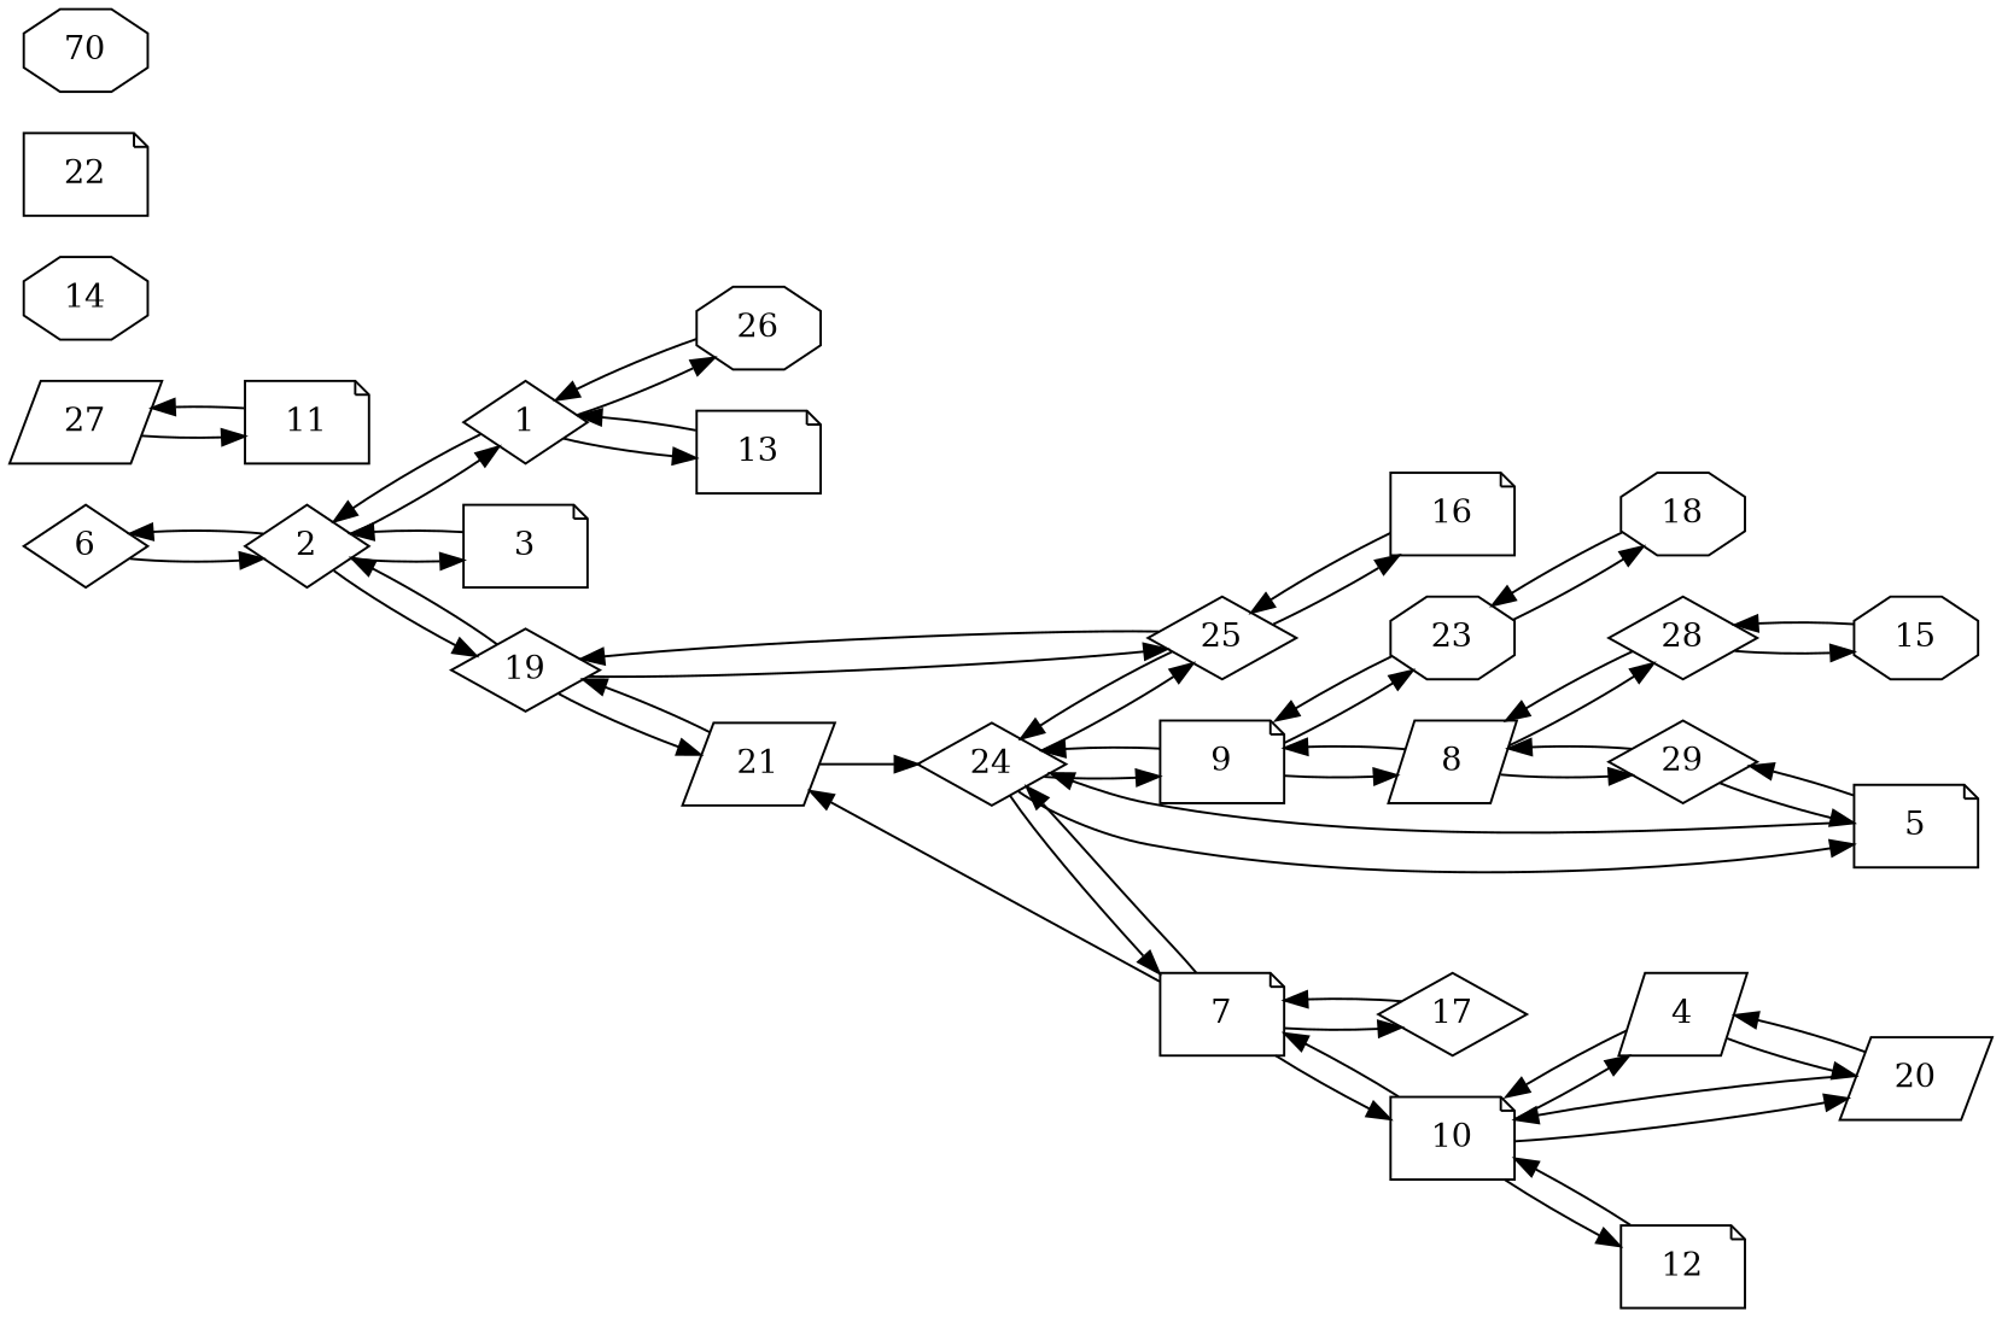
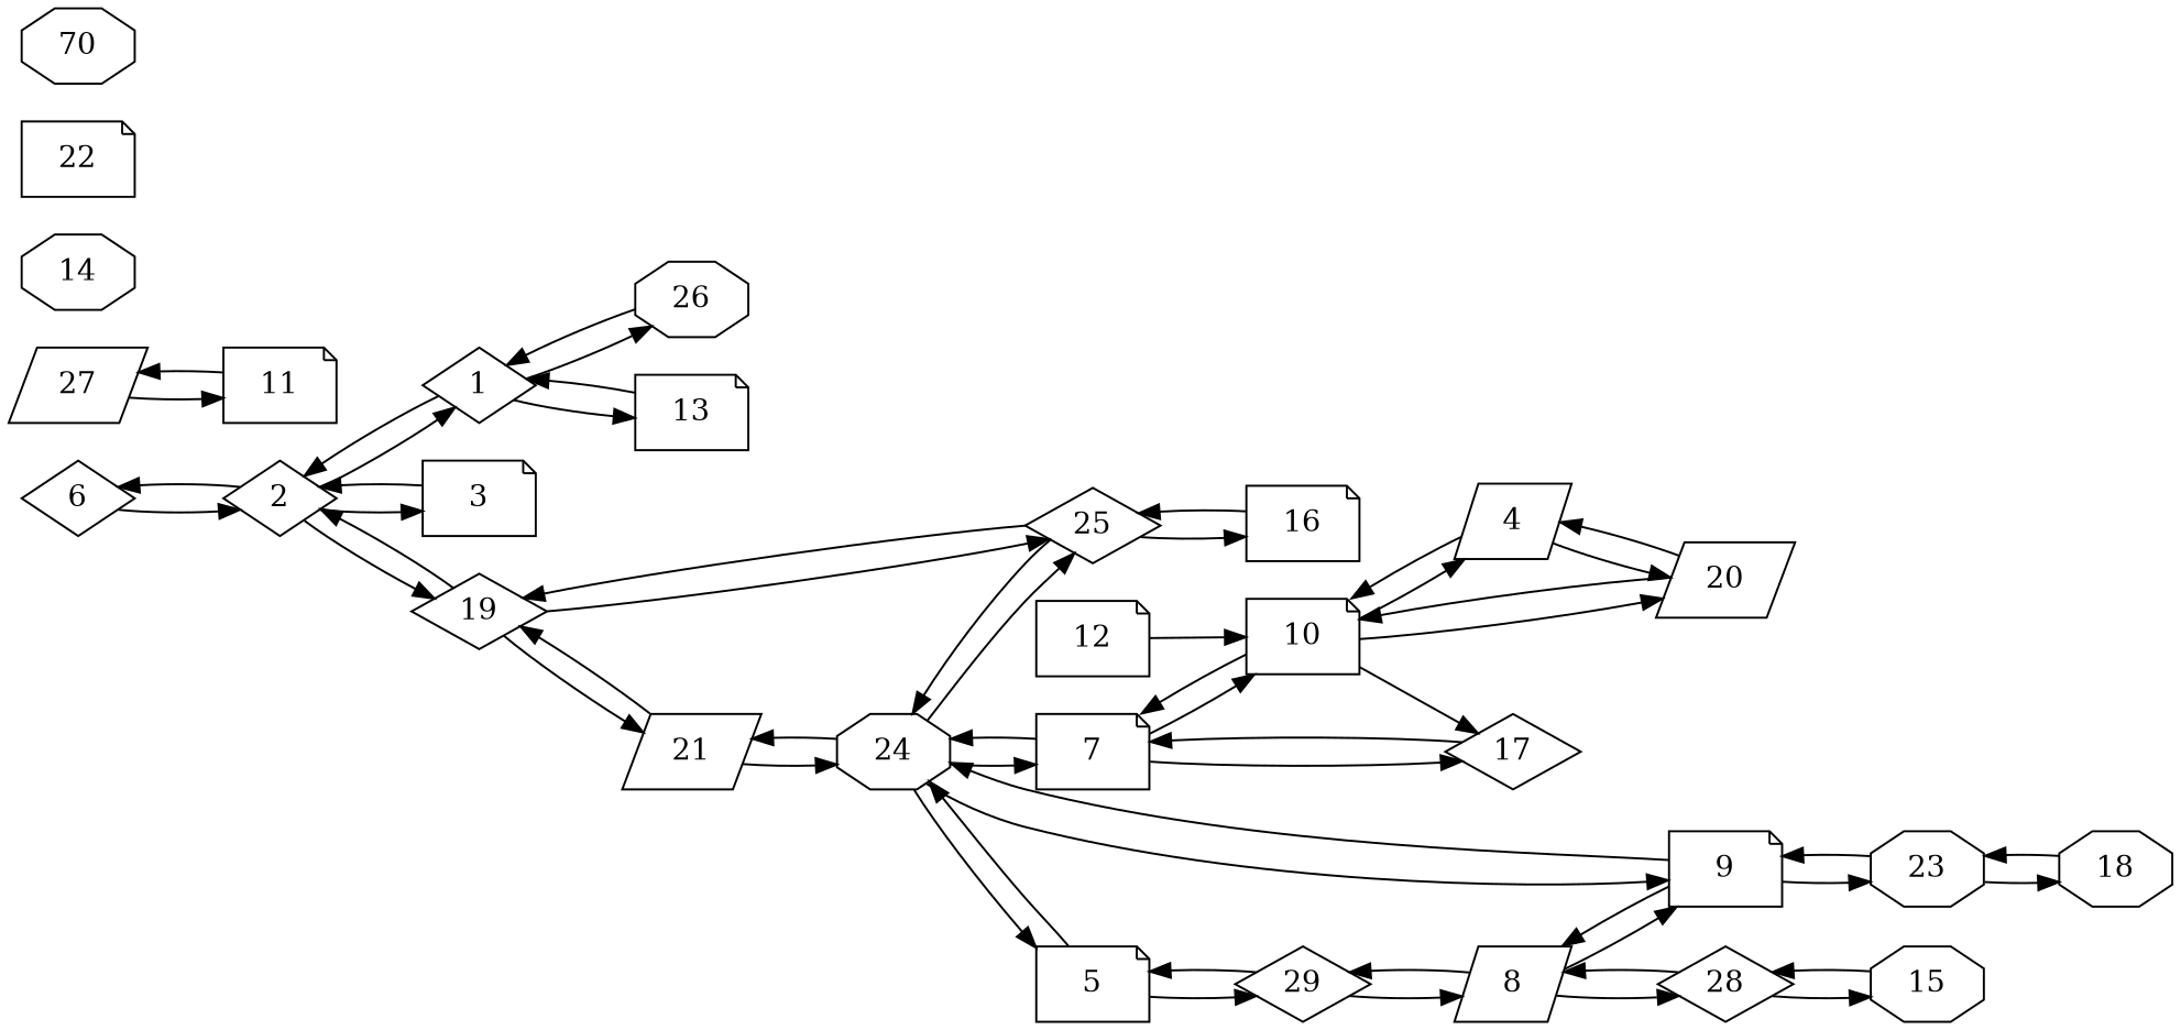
  digraph {
    rankdir=LR
    node [shape=note]
    6 [shape=diamond]
    2 [shape=diamond]
    1 [shape=diamond]
    3
    19 [shape=diamond]
    26 [shape=octagon]
    13
    25 [shape=diamond]
    21 [shape=parallelogram]
    4 [shape=parallelogram]
    20 [shape=parallelogram]
    10
    7
    12
    18 [shape=octagon]
    23 [shape=octagon]
    9
-   24 [shape=diamond]
+   24 [shape=octagon]
    8 [shape=parallelogram]
    16
    5
    29 [shape=diamond]
    28 [shape=diamond]
    15 [shape=octagon]
    17 [shape=diamond]
    27 [shape=parallelogram]
    11
    14 [shape=octagon]
    22
    n30 [label=70 shape=octagon]
    6 -> 2
    2 -> 6
    2 -> 1
    2 -> 3
    2 -> 19
    1 -> 2
    1 -> 26
    1 -> 13
    3 -> 2
    19 -> 2
    19 -> 25
    19 -> 21
    26 -> 1
    13 -> 1
    25 -> 19
    25 -> 24
    25 -> 16
    21 -> 19
    21 -> 24
    4 -> 20
    4 -> 10
    20 -> 4
    20 -> 10
    10 -> 4
    10 -> 20
    10 -> 7
-   10 -> 12
+   10 -> 17
    7 -> 10
    7 -> 24
    7 -> 17
    12 -> 10
    18 -> 23
    23 -> 18
    23 -> 9
    9 -> 23
    9 -> 24
    9 -> 8
    24 -> 25
-   7 -> 21
+   24 -> 21
    24 -> 7
    24 -> 9
    24 -> 5
    8 -> 9
    8 -> 29
    8 -> 28
    16 -> 25
    5 -> 24
    5 -> 29
    29 -> 8
    29 -> 5
    28 -> 8
    28 -> 15
    15 -> 28
    17 -> 7
    27 -> 11
    11 -> 27
  }
